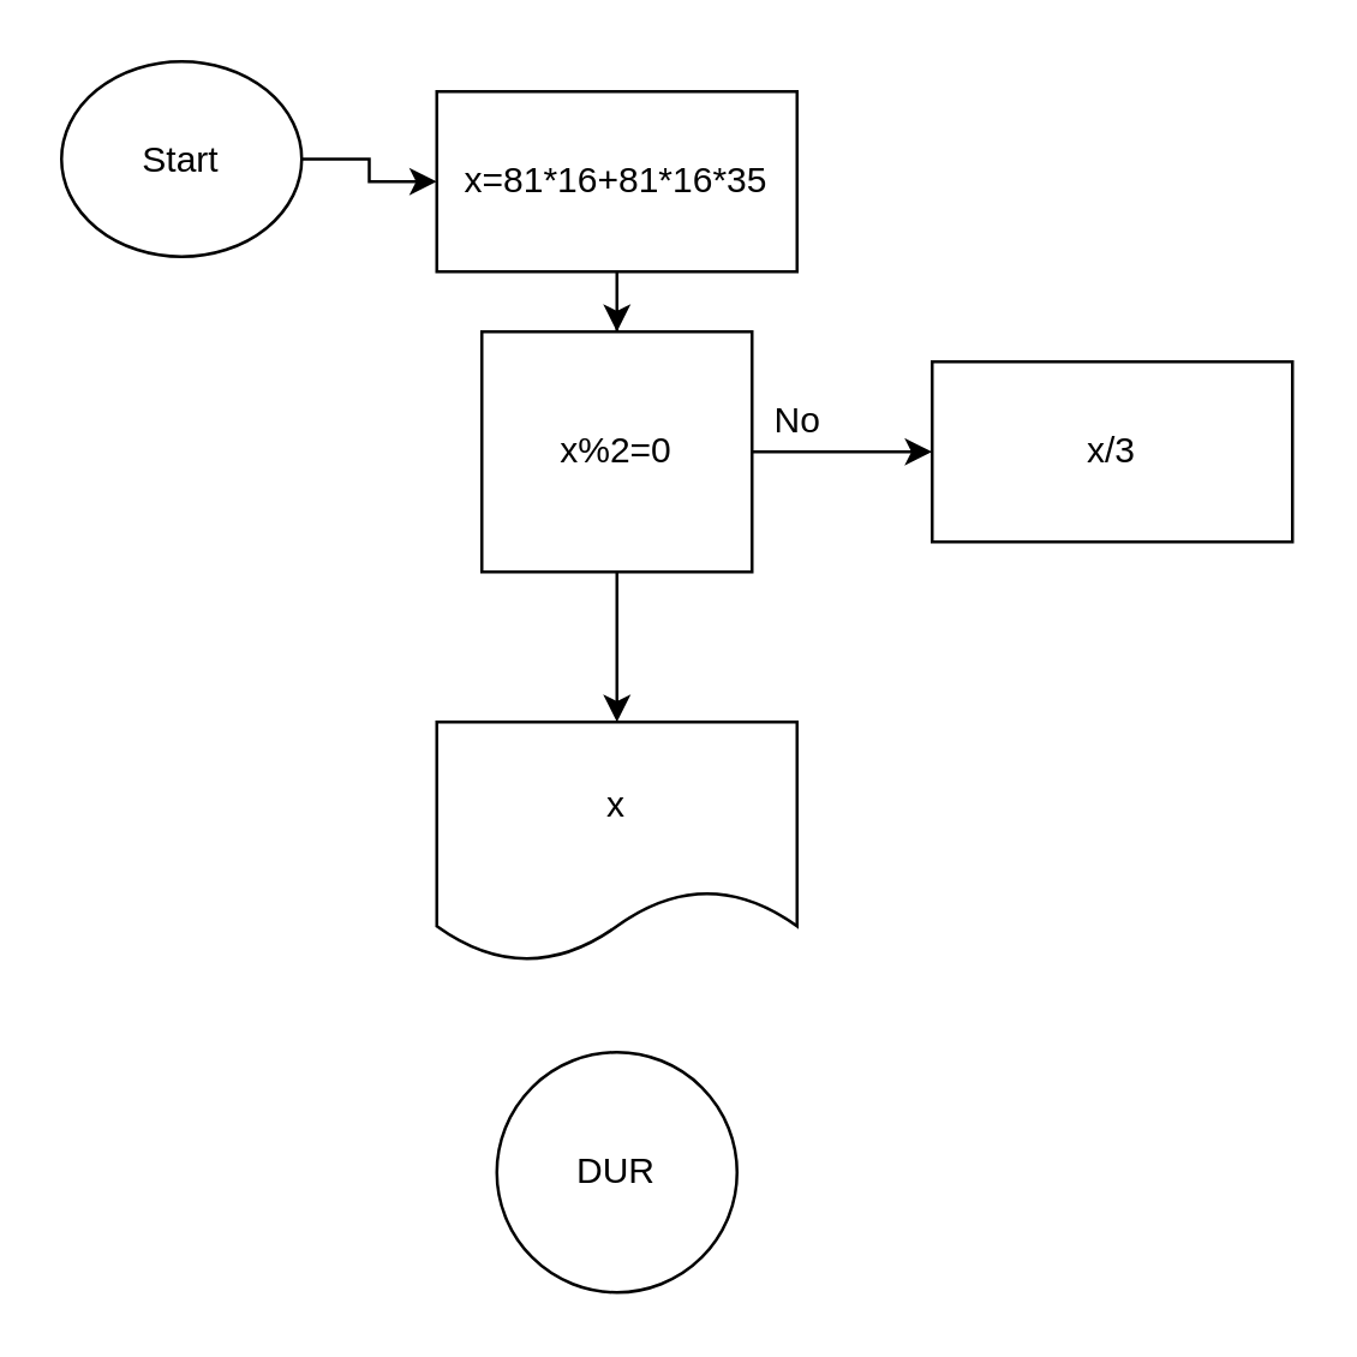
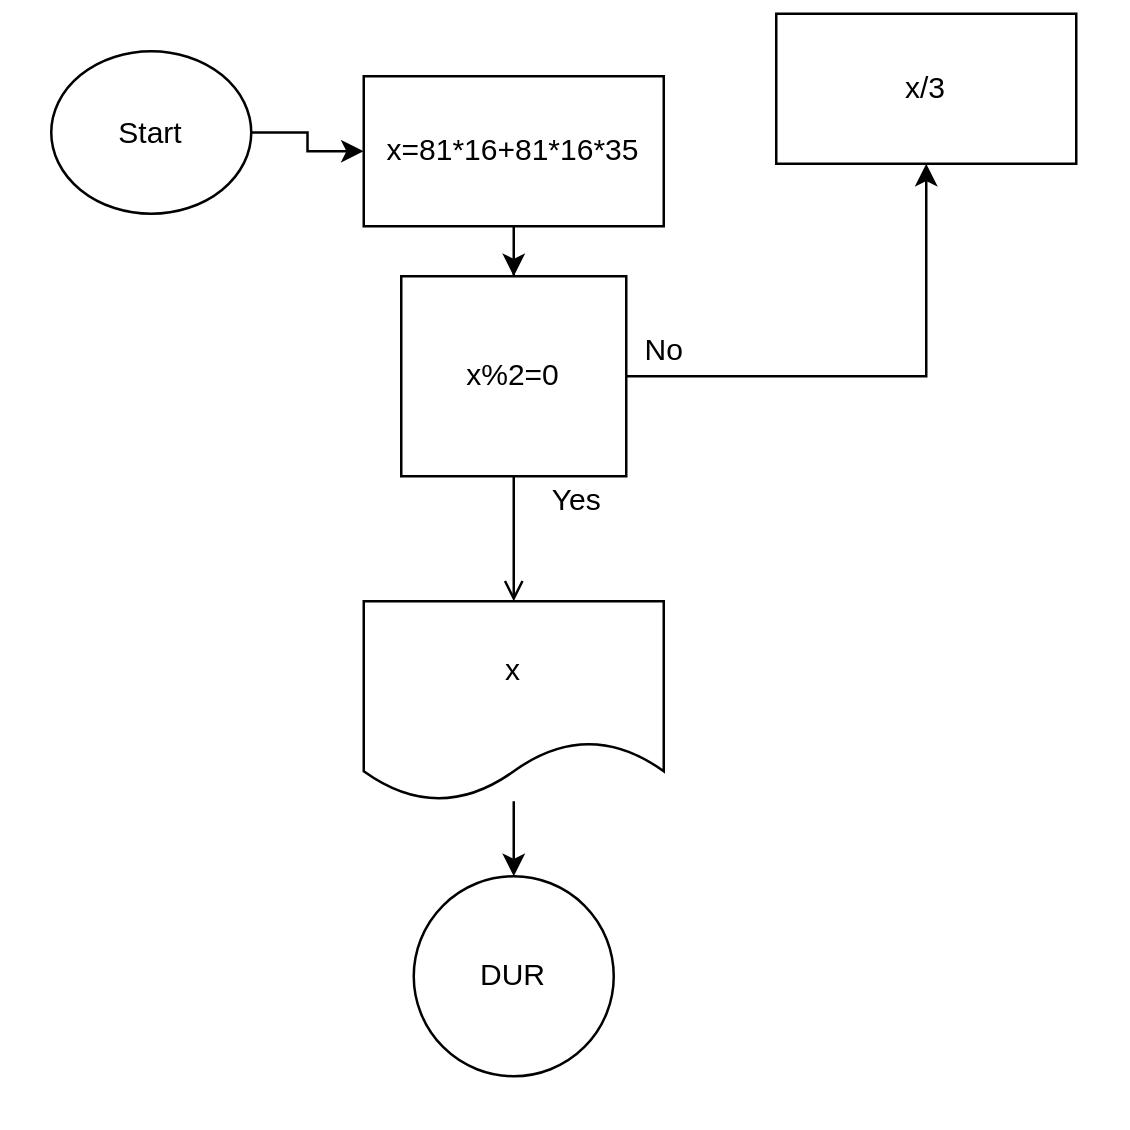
  <mxCell id="0" />
  <mxCell id="1" parent="0" />
  <mxCell id="2" value="" style="edgeStyle=orthogonalEdgeStyle;rounded=0;orthogonalLoop=1;jettySize=auto;html=1;" parent="1" source="3" target="9" edge="1"><mxGeometry relative="1" as="geometry" /></mxCell>
  <mxCell id="3" value="x=81*16+81*16*35" style="rounded=0;whiteSpace=wrap;html=1;" parent="1" vertex="1"><mxGeometry x="145" y="30" width="120" height="60" as="geometry" /></mxCell>
  <mxCell id="4" value="DUR" style="ellipse;whiteSpace=wrap;html=1;aspect=fixed;" parent="1" vertex="1"><mxGeometry x="165" y="350" width="80" height="80" as="geometry" /></mxCell>
  <mxCell id="5" value="" style="edgeStyle=orthogonalEdgeStyle;rounded=0;orthogonalLoop=1;jettySize=auto;html=1;" parent="1" source="6" target="3" edge="1"><mxGeometry relative="1" as="geometry" /></mxCell>
  <mxCell id="6" value="Start" style="ellipse;whiteSpace=wrap;html=1;aspect=fixed;" parent="1" vertex="1"><mxGeometry x="20" y="20" width="80" height="65" as="geometry" /></mxCell>
- <mxCell id="7" value="" style="edgeStyle=orthogonalEdgeStyle;rounded=0;orthogonalLoop=1;jettySize=auto;html=1;" parent="1" source="9" target="11" edge="1"><mxGeometry relative="1" as="geometry" /></mxCell>
+ <mxCell id="7" value="" style="edgeStyle=orthogonalEdgeStyle;rounded=0;orthogonalLoop=1;jettySize=auto;html=1;endArrow=open;" parent="1" source="9" target="11" edge="1"><mxGeometry relative="1" as="geometry" /></mxCell>
  <mxCell id="8" value="" style="edgeStyle=orthogonalEdgeStyle;rounded=0;orthogonalLoop=1;jettySize=auto;html=1;" parent="1" source="9" target="12" edge="1"><mxGeometry relative="1" as="geometry" /></mxCell>
  <mxCell id="9" value="x%2=0" style="whiteSpace=wrap;html=1;rounded=0;" parent="1" vertex="1"><mxGeometry x="160" y="110" width="90" height="80" as="geometry" /></mxCell>
+ <mxCell id="10" value="" style="edgeStyle=orthogonalEdgeStyle;rounded=0;orthogonalLoop=1;jettySize=auto;html=1;" parent="1" source="11" target="4" edge="1"><mxGeometry relative="1" as="geometry" /></mxCell>
  <mxCell id="11" value="x" style="shape=document;whiteSpace=wrap;html=1;boundedLbl=1;" parent="1" vertex="1"><mxGeometry x="145" y="240" width="120" height="80" as="geometry" /></mxCell>
- <mxCell id="12" value="x/3" style="whiteSpace=wrap;html=1;" parent="1" vertex="1"><mxGeometry x="310" y="120" width="120" height="60" as="geometry" /></mxCell>
+ <mxCell id="12" value="x/3" style="whiteSpace=wrap;html=1;" parent="1" vertex="1"><mxGeometry x="310" y="5" width="120" height="60" as="geometry" /></mxCell>
+ <mxCell id="13" value="Yes" style="text;html=1;align=center;verticalAlign=middle;resizable=0;points=[];autosize=1;strokeColor=none;" parent="1" vertex="1"><mxGeometry x="210" y="190" width="40" height="20" as="geometry" /></mxCell>
  <mxCell id="14" value="No" style="text;html=1;align=center;verticalAlign=middle;resizable=0;points=[];autosize=1;strokeColor=none;" parent="1" vertex="1"><mxGeometry x="250" y="130" width="30" height="20" as="geometry" /></mxCell>
